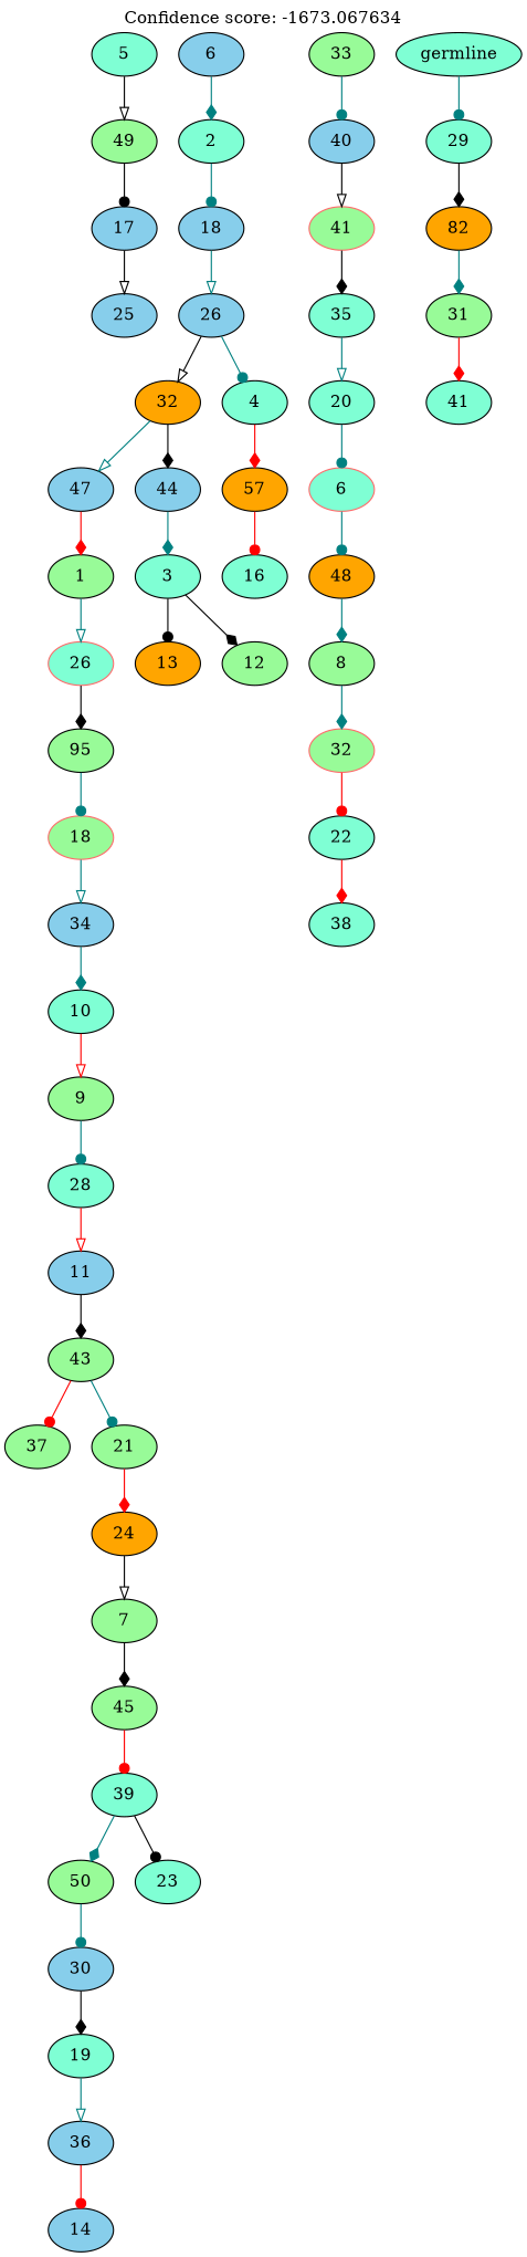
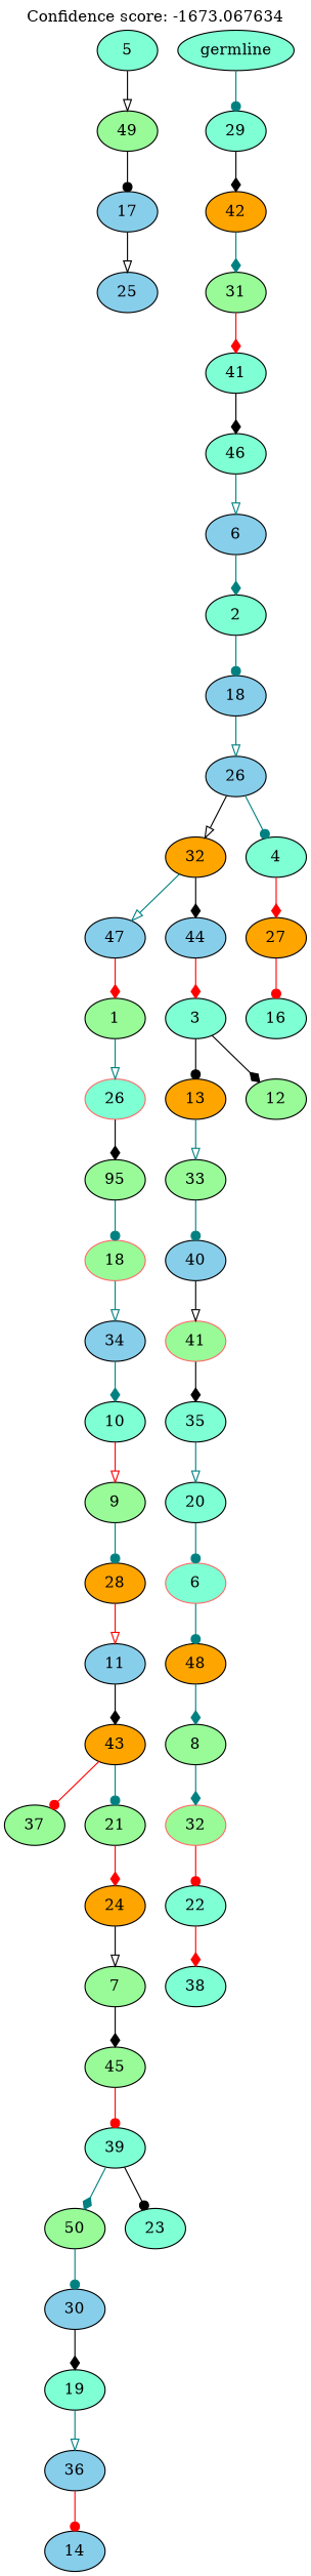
  digraph {
    label="Confidence score: -1673.067634"
    labelloc=t
    node [fillcolor=aquamarine style=filled]
    edge [arrowhead=diamond color=teal]
    n1 [fillcolor=skyblue label=17]
    n2 [fillcolor=skyblue label=25]
    n3 [fillcolor=palegreen label=49]
    n4 [label=5]
    n5 [fillcolor=palegreen label=37]
-   n6 [fillcolor=palegreen label=43]
+   n6 [fillcolor=orange label=43]
    n7 [fillcolor=palegreen label=21]
    n8 [fillcolor=skyblue label=11]
-   n9 [label=28]
+   n9 [fillcolor=orange label=28]
    n10 [fillcolor=palegreen label=9]
    n11 [label=10]
    n12 [fillcolor=skyblue label=34]
    n13 [color=indianred1 fillcolor=palegreen label=18]
    n14 [fillcolor=palegreen label=95]
    n15 [color=indianred1 label=26]
    n16 [fillcolor=palegreen label=1]
    n17 [fillcolor=skyblue label=47]
    n18 [fillcolor=skyblue label=36]
    n19 [fillcolor=skyblue label=14]
    n20 [label=19]
    n21 [fillcolor=skyblue label=30]
    n22 [fillcolor=palegreen label=50]
    n23 [label=39]
    n24 [label=23]
    n25 [fillcolor=palegreen label=45]
    n26 [fillcolor=palegreen label=7]
    n27 [fillcolor=orange label=24]
    n28 [label=22]
    n29 [label=38]
    n30 [color=indianred1 fillcolor=palegreen label=32]
    n31 [fillcolor=palegreen label=8]
    n32 [fillcolor=orange label=48]
    n33 [color=indianred1 label=6]
    n34 [label=20]
    n35 [label=35]
    n36 [color=indianred1 fillcolor=palegreen label=41]
    n37 [fillcolor=skyblue label=40]
    n38 [fillcolor=palegreen label=33]
    n39 [fillcolor=orange label=13]
    n40 [label=3]
    n41 [fillcolor=palegreen label=12]
    n42 [fillcolor=skyblue label=44]
    n43 [fillcolor=orange label=32]
    n44 [label=16]
-   n45 [fillcolor=orange label=57]
+   n45 [fillcolor=orange label=27]
    n46 [label=4]
    n47 [fillcolor=skyblue label=26]
    n48 [fillcolor=skyblue label=18]
    n49 [label=2]
    n50 [fillcolor=skyblue label=6]
+   n51 [label=46]
    n52 [label=41]
    n53 [fillcolor=palegreen label=31]
-   n54 [fillcolor=orange label=82]
+   n54 [fillcolor=orange label=42]
    n55 [label=29]
    n56 [label=germline]
    n1 -> n2 [arrowhead=onormal color=black]
    n3 -> n1 [arrowhead=dot color=black]
    n4 -> n3 [arrowhead=onormal color=black]
    n6 -> n5 [arrowhead=dot color=red]
    n6 -> n7 [arrowhead=dot]
    n7 -> n27 [color=red]
    n8 -> n6 [color=black]
    n9 -> n8 [arrowhead=onormal color=red]
    n10 -> n9 [arrowhead=dot]
    n11 -> n10 [arrowhead=onormal color=red]
    n12 -> n11
    n13 -> n12 [arrowhead=onormal]
    n14 -> n13 [arrowhead=dot]
    n15 -> n14 [color=black]
    n16 -> n15 [arrowhead=onormal]
    n17 -> n16 [color=red]
    n18 -> n19 [arrowhead=dot color=red]
    n20 -> n18 [arrowhead=onormal]
    n21 -> n20 [color=black]
    n22 -> n21 [arrowhead=dot]
    n23 -> n22
    n23 -> n24 [arrowhead=dot color=black]
    n25 -> n23 [arrowhead=dot color=red]
    n26 -> n25 [color=black]
    n27 -> n26 [arrowhead=onormal color=black]
    n28 -> n29 [color=red]
    n30 -> n28 [arrowhead=dot color=red]
    n31 -> n30
    n32 -> n31
    n33 -> n32 [arrowhead=dot]
    n34 -> n33 [arrowhead=dot]
    n35 -> n34 [arrowhead=onormal]
    n36 -> n35 [color=black]
    n37 -> n36 [arrowhead=onormal color=black]
    n38 -> n37 [arrowhead=dot]
+   n39 -> n38 [arrowhead=onormal]
    n40 -> n39 [arrowhead=dot color=black]
    n40 -> n41 [color=black]
-   n42 -> n40
+   n42 -> n40 [color=red]
    n43 -> n17 [arrowhead=onormal]
    n43 -> n42 [color=black]
    n45 -> n44 [arrowhead=dot color=red]
    n46 -> n45 [color=red]
    n47 -> n43 [arrowhead=onormal color=black]
    n47 -> n46 [arrowhead=dot]
    n48 -> n47 [arrowhead=onormal]
    n49 -> n48 [arrowhead=dot]
    n50 -> n49
+   n51 -> n50 [arrowhead=onormal]
+   n52 -> n51 [color=black]
    n53 -> n52 [color=red]
    n54 -> n53
    n55 -> n54 [color=black]
    n56 -> n55 [arrowhead=dot]
  }
